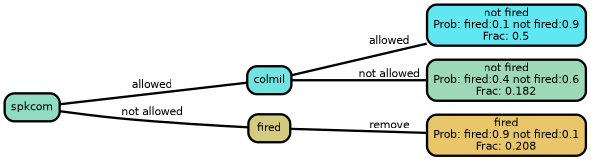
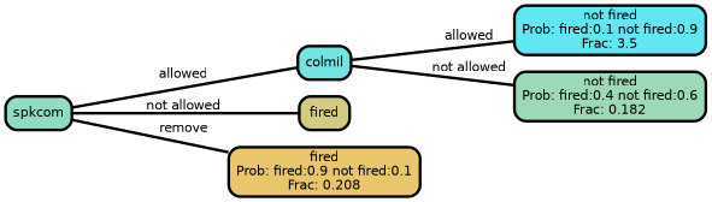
  graph {
    rankdir=LR
    ranksep="0 equally"
    splines=straight
    node [color=black fontcolor=black fontname=helvetica penwidth=3 shape=box style="filled, rounded"]
    edge [color=black fontname=helvetica penwidth=3]
-   n1 [fillcolor="#61e7f2" label="not fired\nProb: fired:0.1 not fired:0.9\nFrac: 0.5"]
+   n1 [fillcolor="#61e7f2" label="not fired\nProb: fired:0.1 not fired:0.9\nFrac: 3.5"]
    n2 [fillcolor="#71e4e2" label=colmil]
    n3 [fillcolor="#9dd9b6" label="not fired\nProb: fired:0.4 not fired:0.6\nFrac: 0.182"]
    n4 [fillcolor="#90dcc3" label=spkcom]
    n5 [fillcolor="#d3cb80" label=fired]
    n6 [fillcolor="#e9c66a" label="fired\nProb: fired:0.9 not fired:0.1\nFrac: 0.208"]
    subgraph sub_1 {
      rank=same
    }
    n2 -- n1 [label=" allowed"]
    n2 -- n3 [label=" not allowed"]
    n4 -- n2 [label=" allowed"]
    n4 -- n5 [label=" not allowed"]
-   n5 -- n6 [label=" remove"]
+   n4 -- n6 [label=" remove"]
  }
